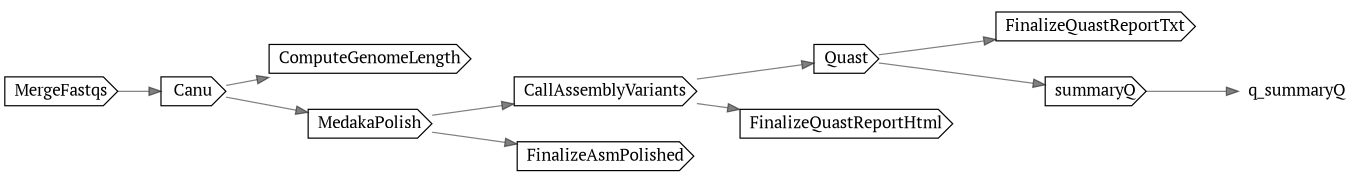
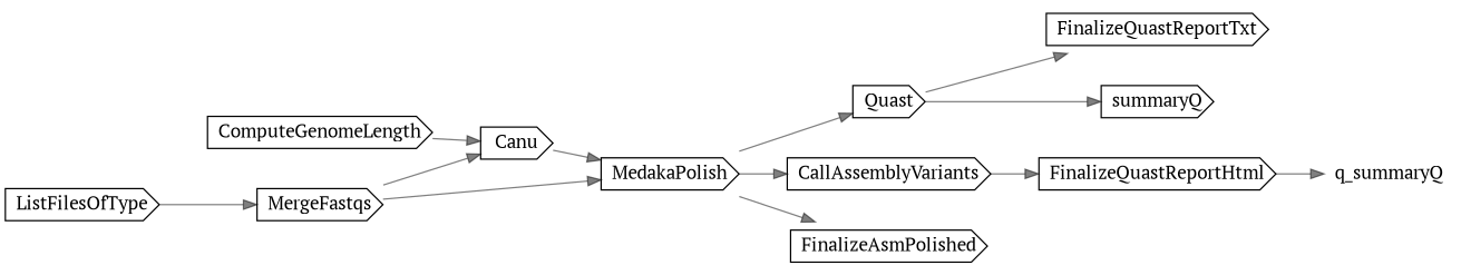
  digraph {
    compound=true
    fontname="PT Serif"
    rankdir=LR
    node [fontname="PT Serif" shape=cds]
    edge [color="#00000080" fontname="PT Serif"]
    n1 [label=ComputeGenomeLength]
    n2 [label=Canu]
    n3 [label=MedakaPolish]
+   n4 [label=ListFilesOfType]
    n5 [label=MergeFastqs]
    n6 [label=Quast]
    n7 [label=CallAssemblyVariants]
    n8 [label=FinalizeAsmPolished]
    n9 [label=FinalizeQuastReportTxt]
    n10 [label=summaryQ]
    n11 [label=FinalizeQuastReportHtml]
    n12 [label=q_summaryQ shape=plaintext]
-   n2 -> n1
+   n1 -> n2
    n2 -> n3
-   n7 -> n6
+   n3 -> n6
    n3 -> n7
    n3 -> n8
+   n4 -> n5
    n5 -> n2
+   n5 -> n3
    n6 -> n9
    n6 -> n10
    n7 -> n11
-   n10 -> n12
+   n11 -> n12
  }
